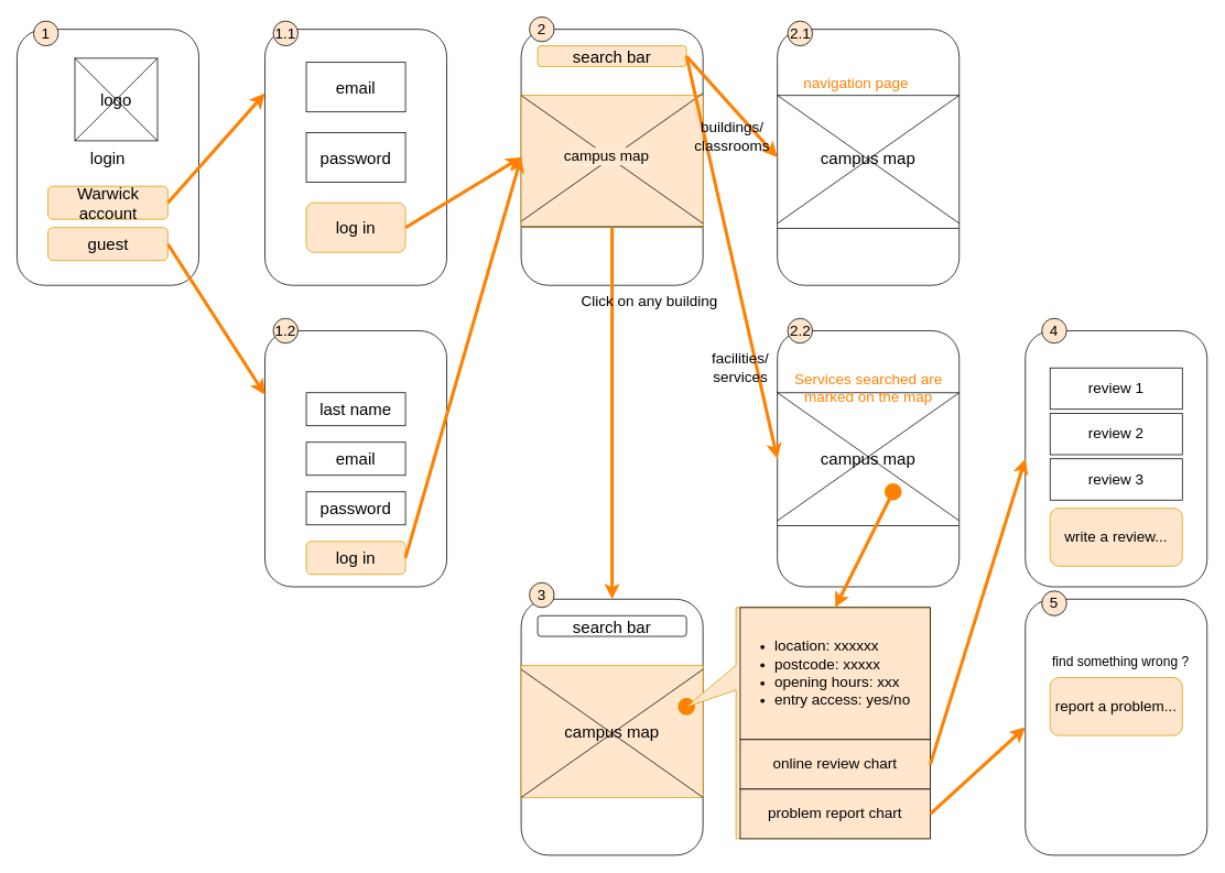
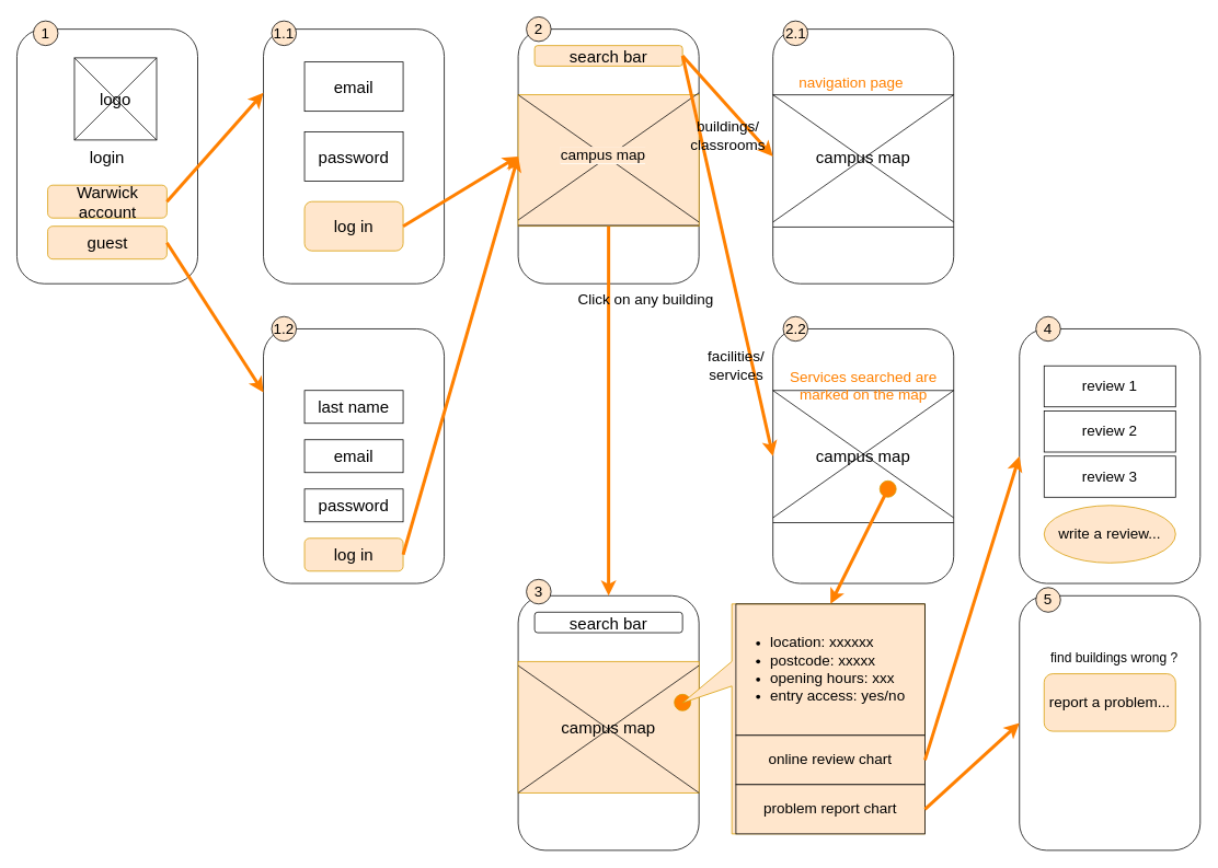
  <mxCell id="0" />
  <mxCell id="1" parent="0" />
  <mxCell id="2" value="login" style="rounded=1;whiteSpace=wrap;html=1;fontSize=20;" vertex="1" parent="1"><mxGeometry x="20" y="35" width="220" height="310" as="geometry" /></mxCell>
  <mxCell id="3" value="logo" style="whiteSpace=wrap;html=1;aspect=fixed;fontSize=20;" vertex="1" parent="1"><mxGeometry x="90" y="70" width="100" height="100" as="geometry" /></mxCell>
  <mxCell id="4" value="" style="endArrow=none;html=1;rounded=0;entryX=1;entryY=0;entryDx=0;entryDy=0;exitX=0;exitY=1;exitDx=0;exitDy=0;elbow=vertical;fontSize=20;" edge="1" parent="1" source="3" target="3"><mxGeometry width="50" height="50" relative="1" as="geometry"><mxPoint x="365" y="285" as="sourcePoint" /><mxPoint x="415" y="235" as="targetPoint" /></mxGeometry></mxCell>
  <mxCell id="5" value="" style="endArrow=none;html=1;rounded=0;entryX=0;entryY=0;entryDx=0;entryDy=0;exitX=1;exitY=1;exitDx=0;exitDy=0;fontSize=20;" edge="1" parent="1" source="3" target="3"><mxGeometry width="50" height="50" relative="1" as="geometry"><mxPoint x="365" y="285" as="sourcePoint" /><mxPoint x="415" y="235" as="targetPoint" /></mxGeometry></mxCell>
  <mxCell id="6" value="Warwick account" style="rounded=1;whiteSpace=wrap;html=1;fontSize=20;fillColor=#ffe6cc;strokeColor=#d79b00;" vertex="1" parent="1"><mxGeometry x="57.5" y="225" width="145" height="40" as="geometry" /></mxCell>
  <mxCell id="7" value="guest" style="rounded=1;whiteSpace=wrap;html=1;fontSize=20;fillColor=#ffe6cc;strokeColor=#d79b00;" vertex="1" parent="1"><mxGeometry x="57.5" y="275" width="145" height="40" as="geometry" /></mxCell>
  <mxCell id="8" value="" style="rounded=1;whiteSpace=wrap;html=1;fontSize=20;" vertex="1" parent="1"><mxGeometry x="320" y="35" width="220" height="310" as="geometry" /></mxCell>
  <mxCell id="9" value="email" style="rounded=0;whiteSpace=wrap;html=1;fontSize=20;" vertex="1" parent="1"><mxGeometry x="370" y="75" width="120" height="60" as="geometry" /></mxCell>
  <mxCell id="10" value="password" style="rounded=0;whiteSpace=wrap;html=1;fontSize=20;" vertex="1" parent="1"><mxGeometry x="370" y="160" width="120" height="60" as="geometry" /></mxCell>
  <mxCell id="11" value="log in" style="rounded=1;whiteSpace=wrap;html=1;fontSize=20;fillColor=#ffe6cc;strokeColor=#d79b00;" vertex="1" parent="1"><mxGeometry x="370" y="245" width="120" height="60" as="geometry" /></mxCell>
  <mxCell id="12" value="" style="rounded=1;whiteSpace=wrap;html=1;fontSize=20;" vertex="1" parent="1"><mxGeometry x="320" y="400" width="220" height="310" as="geometry" /></mxCell>
  <mxCell id="13" value="last name" style="rounded=0;whiteSpace=wrap;html=1;fontSize=20;" vertex="1" parent="1"><mxGeometry x="370" y="475" width="120" height="40" as="geometry" /></mxCell>
  <mxCell id="14" value="email" style="rounded=0;whiteSpace=wrap;html=1;fontSize=20;" vertex="1" parent="1"><mxGeometry x="370" y="535" width="120" height="40" as="geometry" /></mxCell>
  <mxCell id="15" value="password" style="rounded=0;whiteSpace=wrap;html=1;fontSize=20;" vertex="1" parent="1"><mxGeometry x="370" y="595" width="120" height="40" as="geometry" /></mxCell>
  <mxCell id="16" value="log in" style="rounded=1;whiteSpace=wrap;html=1;fontSize=20;fillColor=#ffe6cc;strokeColor=#d79b00;" vertex="1" parent="1"><mxGeometry x="370" y="655" width="120" height="40" as="geometry" /></mxCell>
  <mxCell id="17" value="" style="endArrow=classic;html=1;rounded=0;exitX=1;exitY=0.5;exitDx=0;exitDy=0;entryX=0;entryY=0.25;entryDx=0;entryDy=0;strokeColor=#FF8000;strokeWidth=4;fontSize=20;" edge="1" parent="1" source="6" target="8"><mxGeometry width="50" height="50" relative="1" as="geometry"><mxPoint x="450" y="425" as="sourcePoint" /><mxPoint x="500" y="375" as="targetPoint" /></mxGeometry></mxCell>
  <mxCell id="18" value="" style="endArrow=classic;html=1;rounded=0;entryX=0;entryY=0.25;entryDx=0;entryDy=0;strokeColor=#FF8000;strokeWidth=4;exitX=1;exitY=0.5;exitDx=0;exitDy=0;fontSize=20;" edge="1" parent="1" source="7" target="12"><mxGeometry width="50" height="50" relative="1" as="geometry"><mxPoint x="193" y="305" as="sourcePoint" /><mxPoint x="330" y="122" as="targetPoint" /></mxGeometry></mxCell>
  <mxCell id="19" value="&lt;font style=&quot;font-size: 20px;&quot;&gt;campus map&lt;/font&gt;" style="rounded=1;whiteSpace=wrap;html=1;fontSize=20;" vertex="1" parent="1"><mxGeometry x="630" y="35" width="220" height="310" as="geometry" /></mxCell>
  <mxCell id="20" value="" style="rounded=0;whiteSpace=wrap;html=1;fillColor=#ffe6cc;strokeColor=#d79b00;" vertex="1" parent="1"><mxGeometry x="630" y="115" width="220" height="160" as="geometry" /></mxCell>
  <mxCell id="21" value="search bar" style="rounded=1;whiteSpace=wrap;html=1;fontSize=20;fillColor=#ffe6cc;strokeColor=#d79b00;" vertex="1" parent="1"><mxGeometry x="650" y="55" width="180" height="25" as="geometry" /></mxCell>
  <mxCell id="22" value="" style="endArrow=none;html=1;rounded=0;entryX=1;entryY=0.25;entryDx=0;entryDy=0;exitX=0;exitY=0.75;exitDx=0;exitDy=0;elbow=vertical;fontSize=20;" edge="1" parent="1" source="19" target="19"><mxGeometry width="50" height="50" relative="1" as="geometry"><mxPoint x="640" y="123" as="sourcePoint" /><mxPoint x="860" y="278" as="targetPoint" /></mxGeometry></mxCell>
  <mxCell id="23" value="" style="endArrow=none;html=1;rounded=0;entryX=1;entryY=0.25;entryDx=0;entryDy=0;exitX=0;exitY=0.25;exitDx=0;exitDy=0;fontSize=20;" edge="1" parent="1"><mxGeometry width="50" height="50" relative="1" as="geometry"><mxPoint x="630" y="274" as="sourcePoint" /><mxPoint x="850" y="274" as="targetPoint" /></mxGeometry></mxCell>
  <mxCell id="24" value="" style="endArrow=classic;html=1;rounded=0;exitX=1;exitY=0.5;exitDx=0;exitDy=0;entryX=0;entryY=0.5;entryDx=0;entryDy=0;strokeColor=#FF8000;strokeWidth=4;fontSize=20;" edge="1" parent="1" source="11" target="19"><mxGeometry width="50" height="50" relative="1" as="geometry"><mxPoint x="193" y="305" as="sourcePoint" /><mxPoint x="330" y="122" as="targetPoint" /></mxGeometry></mxCell>
  <mxCell id="25" value="" style="endArrow=classic;html=1;rounded=0;exitX=1;exitY=0.5;exitDx=0;exitDy=0;entryX=0;entryY=0.5;entryDx=0;entryDy=0;strokeColor=#FF8000;strokeWidth=4;fontSize=20;" edge="1" parent="1" source="16" target="19"><mxGeometry width="50" height="50" relative="1" as="geometry"><mxPoint x="203" y="315" as="sourcePoint" /><mxPoint x="340" y="132" as="targetPoint" /></mxGeometry></mxCell>
  <mxCell id="26" value="&lt;font style=&quot;font-size: 20px;&quot;&gt;campus map&lt;/font&gt;" style="rounded=1;whiteSpace=wrap;html=1;fontSize=20;" vertex="1" parent="1"><mxGeometry x="940" y="35" width="220" height="310" as="geometry" /></mxCell>
  <mxCell id="27" value="&lt;font style=&quot;font-size: 20px;&quot;&gt;campus map&lt;/font&gt;" style="rounded=1;whiteSpace=wrap;html=1;fontSize=20;" vertex="1" parent="1"><mxGeometry x="940" y="400" width="220" height="310" as="geometry" /></mxCell>
  <mxCell id="28" value="" style="endArrow=none;html=1;rounded=0;entryX=1;entryY=0.75;entryDx=0;entryDy=0;exitX=0;exitY=0.25;exitDx=0;exitDy=0;fontSize=20;" edge="1" parent="1"><mxGeometry width="50" height="50" relative="1" as="geometry"><mxPoint x="940" y="115" as="sourcePoint" /><mxPoint x="1160" y="270" as="targetPoint" /></mxGeometry></mxCell>
  <mxCell id="29" value="" style="endArrow=none;html=1;rounded=0;entryX=1;entryY=0.25;entryDx=0;entryDy=0;exitX=0;exitY=0.75;exitDx=0;exitDy=0;elbow=vertical;fontSize=20;" edge="1" parent="1"><mxGeometry width="50" height="50" relative="1" as="geometry"><mxPoint x="940" y="270" as="sourcePoint" /><mxPoint x="1160" y="115" as="targetPoint" /></mxGeometry></mxCell>
  <mxCell id="30" value="" style="endArrow=none;html=1;rounded=0;entryX=1;entryY=0.25;entryDx=0;entryDy=0;exitX=0;exitY=0.25;exitDx=0;exitDy=0;fontSize=20;" edge="1" parent="1"><mxGeometry width="50" height="50" relative="1" as="geometry"><mxPoint x="940" y="115" as="sourcePoint" /><mxPoint x="1160" y="115" as="targetPoint" /></mxGeometry></mxCell>
  <mxCell id="31" value="" style="endArrow=none;html=1;rounded=0;entryX=1;entryY=0.25;entryDx=0;entryDy=0;exitX=0;exitY=0.25;exitDx=0;exitDy=0;fontSize=20;" edge="1" parent="1"><mxGeometry width="50" height="50" relative="1" as="geometry"><mxPoint x="940" y="276" as="sourcePoint" /><mxPoint x="1160" y="276" as="targetPoint" /></mxGeometry></mxCell>
  <mxCell id="32" value="" style="endArrow=none;html=1;rounded=0;entryX=1;entryY=0.75;entryDx=0;entryDy=0;exitX=0;exitY=0.25;exitDx=0;exitDy=0;fontSize=20;" edge="1" parent="1"><mxGeometry width="50" height="50" relative="1" as="geometry"><mxPoint x="940" y="475" as="sourcePoint" /><mxPoint x="1160" y="630" as="targetPoint" /></mxGeometry></mxCell>
  <mxCell id="33" value="" style="endArrow=none;html=1;rounded=0;entryX=1;entryY=0.25;entryDx=0;entryDy=0;exitX=0;exitY=0.75;exitDx=0;exitDy=0;elbow=vertical;fontSize=20;" edge="1" parent="1"><mxGeometry width="50" height="50" relative="1" as="geometry"><mxPoint x="940" y="630" as="sourcePoint" /><mxPoint x="1160" y="475" as="targetPoint" /></mxGeometry></mxCell>
  <mxCell id="34" value="" style="endArrow=none;html=1;rounded=0;entryX=1;entryY=0.25;entryDx=0;entryDy=0;exitX=0;exitY=0.25;exitDx=0;exitDy=0;fontSize=20;" edge="1" parent="1"><mxGeometry width="50" height="50" relative="1" as="geometry"><mxPoint x="940" y="475" as="sourcePoint" /><mxPoint x="1160" y="475" as="targetPoint" /></mxGeometry></mxCell>
  <mxCell id="35" value="" style="endArrow=none;html=1;rounded=0;entryX=1;entryY=0.25;entryDx=0;entryDy=0;exitX=0;exitY=0.25;exitDx=0;exitDy=0;fontSize=20;" edge="1" parent="1"><mxGeometry width="50" height="50" relative="1" as="geometry"><mxPoint x="940" y="636" as="sourcePoint" /><mxPoint x="1160" y="636" as="targetPoint" /></mxGeometry></mxCell>
  <mxCell id="36" value="" style="endArrow=classic;html=1;rounded=0;exitX=1;exitY=0.5;exitDx=0;exitDy=0;entryX=0;entryY=0.5;entryDx=0;entryDy=0;strokeColor=#FF8000;strokeWidth=4;fontSize=20;" edge="1" parent="1" source="21" target="27"><mxGeometry width="50" height="50" relative="1" as="geometry"><mxPoint x="193" y="305" as="sourcePoint" /><mxPoint x="330" y="122" as="targetPoint" /></mxGeometry></mxCell>
  <mxCell id="37" value="" style="endArrow=classic;html=1;rounded=0;exitX=1;exitY=0.5;exitDx=0;exitDy=0;entryX=0;entryY=0.5;entryDx=0;entryDy=0;strokeColor=#FF8000;strokeWidth=4;fontSize=20;" edge="1" parent="1" source="21" target="26"><mxGeometry width="50" height="50" relative="1" as="geometry"><mxPoint x="203" y="315" as="sourcePoint" /><mxPoint x="340" y="132" as="targetPoint" /></mxGeometry></mxCell>
  <mxCell id="38" value="&lt;font style=&quot;font-size: 18px;&quot;&gt;buildings/&lt;br&gt;classrooms&lt;/font&gt;" style="text;html=1;align=center;verticalAlign=middle;resizable=0;points=[];autosize=1;strokeColor=none;fillColor=none;" vertex="1" parent="1"><mxGeometry x="830" y="135" width="110" height="60" as="geometry" /></mxCell>
  <mxCell id="39" value="&lt;font size=&quot;4&quot;&gt;facilities/&lt;br&gt;services&lt;br&gt;&lt;/font&gt;" style="text;html=1;align=center;verticalAlign=middle;resizable=0;points=[];autosize=1;strokeColor=none;fillColor=none;" vertex="1" parent="1"><mxGeometry x="850" y="415" width="90" height="60" as="geometry" /></mxCell>
  <mxCell id="40" value="&lt;font color=&quot;#ff8000&quot; style=&quot;font-size: 18px;&quot;&gt;navigation page&lt;/font&gt;" style="text;html=1;align=center;verticalAlign=middle;resizable=0;points=[];autosize=1;strokeColor=none;fillColor=none;" vertex="1" parent="1"><mxGeometry x="960" y="85" width="150" height="30" as="geometry" /></mxCell>
  <mxCell id="41" value="&lt;font style=&quot;font-size: 18px;&quot; color=&quot;#ff8000&quot;&gt;Services searched are &lt;br&gt;marked on the map&lt;/font&gt;" style="text;html=1;align=center;verticalAlign=middle;resizable=0;points=[];autosize=1;strokeColor=none;fillColor=none;" vertex="1" parent="1"><mxGeometry x="950" y="440" width="200" height="60" as="geometry" /></mxCell>
  <mxCell id="42" value="&lt;font style=&quot;font-size: 20px;&quot;&gt;campus map&lt;/font&gt;" style="rounded=1;whiteSpace=wrap;html=1;fontSize=20;" vertex="1" parent="1"><mxGeometry x="630" y="725" width="220" height="310" as="geometry" /></mxCell>
  <mxCell id="43" value="&lt;span style=&quot;caret-color: rgb(0, 0, 0); color: rgb(0, 0, 0); font-family: Helvetica; font-size: 20px; font-style: normal; font-variant-caps: normal; font-weight: 400; letter-spacing: normal; text-align: center; text-indent: 0px; text-transform: none; word-spacing: 0px; -webkit-text-stroke-width: 0px; text-decoration: none; float: none; display: inline !important;&quot;&gt;campus map&lt;/span&gt;" style="rounded=0;whiteSpace=wrap;html=1;fillColor=#ffe6cc;strokeColor=#d79b00;" vertex="1" parent="1"><mxGeometry x="630" y="805" width="220" height="160" as="geometry" /></mxCell>
  <mxCell id="44" value="search bar" style="rounded=1;whiteSpace=wrap;html=1;fontSize=20;" vertex="1" parent="1"><mxGeometry x="650" y="745" width="180" height="25" as="geometry" /></mxCell>
  <mxCell id="45" value="" style="endArrow=none;html=1;rounded=0;entryX=1;entryY=0.25;entryDx=0;entryDy=0;exitX=0;exitY=0.75;exitDx=0;exitDy=0;elbow=vertical;fontSize=20;" edge="1" parent="1"><mxGeometry width="50" height="50" relative="1" as="geometry"><mxPoint x="630" y="965" as="sourcePoint" /><mxPoint x="850" y="810" as="targetPoint" /></mxGeometry></mxCell>
  <mxCell id="46" value="" style="endArrow=none;html=1;rounded=0;entryX=1;entryY=0.75;entryDx=0;entryDy=0;exitX=0;exitY=0.25;exitDx=0;exitDy=0;fontSize=20;" edge="1" parent="1"><mxGeometry width="50" height="50" relative="1" as="geometry"><mxPoint x="630" y="810" as="sourcePoint" /><mxPoint x="850" y="965" as="targetPoint" /></mxGeometry></mxCell>
  <mxCell id="47" value="" style="endArrow=classic;html=1;rounded=0;entryX=0.5;entryY=0;entryDx=0;entryDy=0;strokeColor=#FF8000;strokeWidth=4;fontSize=20;" edge="1" parent="1" target="42"><mxGeometry width="50" height="50" relative="1" as="geometry"><mxPoint x="740" y="275" as="sourcePoint" /><mxPoint x="640" y="200" as="targetPoint" /></mxGeometry></mxCell>
  <mxCell id="48" value="&lt;font style=&quot;font-size: 18px;&quot;&gt;Click on any building&lt;/font&gt;&lt;font size=&quot;4&quot;&gt;&lt;br&gt;&lt;/font&gt;" style="text;html=1;align=center;verticalAlign=middle;resizable=0;points=[];autosize=1;strokeColor=none;fillColor=none;" vertex="1" parent="1"><mxGeometry x="690" y="350" width="190" height="30" as="geometry" /></mxCell>
  <mxCell id="49" value="" style="ellipse;whiteSpace=wrap;html=1;aspect=fixed;fillColor=#FF8000;strokeColor=#d79b00;" vertex="1" parent="1"><mxGeometry x="820" y="845" width="20" height="20" as="geometry" /></mxCell>
  <mxCell id="50" value="&lt;div&gt;&lt;font size=&quot;4&quot;&gt;&lt;br&gt;&lt;/font&gt;&lt;/div&gt;" style="shape=callout;whiteSpace=wrap;html=1;perimeter=calloutPerimeter;position2=0.43;size=60;position=0.25;base=30;direction=south;fillColor=#ffe6cc;strokeColor=#d79b00;align=left;" vertex="1" parent="1"><mxGeometry x="830" y="735" width="295" height="280" as="geometry" /></mxCell>
  <mxCell id="51" value="&lt;ul style=&quot;border-color: var(--border-color); font-size: 18px;&quot;&gt;&lt;li style=&quot;border-color: var(--border-color);&quot;&gt;location: xxxxxx&lt;br style=&quot;border-color: var(--border-color);&quot;&gt;&lt;/li&gt;&lt;li style=&quot;border-color: var(--border-color);&quot;&gt;&lt;span style=&quot;border-color: var(--border-color);&quot;&gt;postcode: xxxxx&lt;/span&gt;&lt;br style=&quot;border-color: var(--border-color);&quot;&gt;&lt;/li&gt;&lt;li style=&quot;border-color: var(--border-color);&quot;&gt;&lt;span style=&quot;border-color: var(--border-color);&quot;&gt;opening hours:&amp;nbsp;&lt;/span&gt;&lt;span style=&quot;border-color: var(--border-color);&quot;&gt;xxx&lt;/span&gt;&lt;/li&gt;&lt;li&gt;&lt;span style=&quot;&quot;&gt;entry access: yes/no&lt;/span&gt;&lt;br&gt;&lt;/li&gt;&lt;/ul&gt;" style="whiteSpace=wrap;html=1;labelBackgroundColor=none;fillColor=none;align=left;" vertex="1" parent="1"><mxGeometry x="895" y="735" width="230" height="160" as="geometry" /></mxCell>
  <mxCell id="52" value="&lt;font style=&quot;font-size: 18px;&quot;&gt;online review chart&lt;/font&gt;" style="rounded=0;whiteSpace=wrap;html=1;fillColor=#ffe6cc;" vertex="1" parent="1"><mxGeometry x="895" y="895" width="230" height="60" as="geometry" /></mxCell>
  <mxCell id="53" value="&lt;font style=&quot;font-size: 18px;&quot;&gt;problem report chart&lt;/font&gt;" style="rounded=0;whiteSpace=wrap;html=1;fillColor=#ffe6cc;" vertex="1" parent="1"><mxGeometry x="895" y="955" width="230" height="60" as="geometry" /></mxCell>
  <mxCell id="54" value="" style="rounded=1;whiteSpace=wrap;html=1;fontSize=20;" vertex="1" parent="1"><mxGeometry x="1240" y="400" width="220" height="310" as="geometry" /></mxCell>
  <mxCell id="55" value="" style="rounded=1;whiteSpace=wrap;html=1;fontSize=20;" vertex="1" parent="1"><mxGeometry x="1240" y="725" width="220" height="310" as="geometry" /></mxCell>
  <mxCell id="56" value="" style="endArrow=classic;html=1;rounded=0;exitX=1;exitY=0.5;exitDx=0;exitDy=0;entryX=0;entryY=0.5;entryDx=0;entryDy=0;strokeColor=#FF8000;strokeWidth=4;fontSize=20;" edge="1" parent="1" source="52" target="54"><mxGeometry width="50" height="50" relative="1" as="geometry"><mxPoint x="1200" y="965" as="sourcePoint" /><mxPoint x="1215" y="915" as="targetPoint" /></mxGeometry></mxCell>
  <mxCell id="57" value="" style="endArrow=classic;html=1;rounded=0;exitX=1;exitY=0.5;exitDx=0;exitDy=0;entryX=0;entryY=0.5;entryDx=0;entryDy=0;strokeColor=#FF8000;strokeWidth=4;fontSize=20;" edge="1" parent="1" source="53" target="55"><mxGeometry width="50" height="50" relative="1" as="geometry"><mxPoint x="1190" y="1055" as="sourcePoint" /><mxPoint x="1195" y="1180" as="targetPoint" /></mxGeometry></mxCell>
  <mxCell id="58" value="&lt;font style=&quot;font-size: 18px;&quot;&gt;1&lt;/font&gt;" style="ellipse;whiteSpace=wrap;html=1;aspect=fixed;fillColor=#ffe6cc;" vertex="1" parent="1"><mxGeometry x="40" y="25" width="30" height="30" as="geometry" /></mxCell>
  <mxCell id="59" value="&lt;font style=&quot;font-size: 18px;&quot;&gt;1.1&lt;/font&gt;" style="ellipse;whiteSpace=wrap;html=1;aspect=fixed;fillColor=#ffe6cc;" vertex="1" parent="1"><mxGeometry x="330" y="25" width="30" height="30" as="geometry" /></mxCell>
  <mxCell id="60" value="&lt;font style=&quot;font-size: 18px;&quot;&gt;1.2&lt;/font&gt;" style="ellipse;whiteSpace=wrap;html=1;aspect=fixed;fillColor=#ffe6cc;" vertex="1" parent="1"><mxGeometry x="330" y="385" width="30" height="30" as="geometry" /></mxCell>
  <mxCell id="61" value="&lt;font style=&quot;font-size: 18px;&quot;&gt;2&lt;/font&gt;" style="ellipse;whiteSpace=wrap;html=1;aspect=fixed;fillColor=#ffe6cc;" vertex="1" parent="1"><mxGeometry x="640" y="20" width="30" height="30" as="geometry" /></mxCell>
  <mxCell id="62" value="&lt;font style=&quot;font-size: 18px;&quot;&gt;2.1&lt;/font&gt;" style="ellipse;whiteSpace=wrap;html=1;aspect=fixed;fillColor=#ffe6cc;" vertex="1" parent="1"><mxGeometry x="952.5" y="25" width="30" height="30" as="geometry" /></mxCell>
  <mxCell id="63" value="&lt;font style=&quot;font-size: 18px;&quot;&gt;2.2&lt;/font&gt;" style="ellipse;whiteSpace=wrap;html=1;aspect=fixed;fillColor=#ffe6cc;" vertex="1" parent="1"><mxGeometry x="952.5" y="385" width="30" height="30" as="geometry" /></mxCell>
  <mxCell id="64" value="&lt;font style=&quot;font-size: 18px;&quot;&gt;3&lt;/font&gt;" style="ellipse;whiteSpace=wrap;html=1;aspect=fixed;fillColor=#ffe6cc;" vertex="1" parent="1"><mxGeometry x="640" y="705" width="30" height="30" as="geometry" /></mxCell>
  <mxCell id="65" value="&lt;font style=&quot;font-size: 18px;&quot;&gt;4&lt;/font&gt;" style="ellipse;whiteSpace=wrap;html=1;aspect=fixed;fillColor=#ffe6cc;fontSize=18;" vertex="1" parent="1"><mxGeometry x="1260" y="385" width="30" height="30" as="geometry" /></mxCell>
  <mxCell id="66" value="&lt;font style=&quot;font-size: 18px;&quot;&gt;5&lt;/font&gt;" style="ellipse;whiteSpace=wrap;html=1;aspect=fixed;fillColor=#ffe6cc;" vertex="1" parent="1"><mxGeometry x="1260" y="715" width="30" height="30" as="geometry" /></mxCell>
  <mxCell id="67" value="" style="endArrow=none;html=1;rounded=0;entryX=1;entryY=0.75;entryDx=0;entryDy=0;exitX=0;exitY=0.25;exitDx=0;exitDy=0;fontSize=20;" edge="1" parent="1"><mxGeometry width="50" height="50" relative="1" as="geometry"><mxPoint x="630" y="115" as="sourcePoint" /><mxPoint x="850" y="270" as="targetPoint" /></mxGeometry></mxCell>
  <mxCell id="68" value="&lt;font style=&quot;font-size: 18px; background-color: rgb(255, 230, 204);&quot;&gt;campus map&lt;/font&gt;" style="edgeLabel;html=1;align=center;verticalAlign=middle;resizable=0;points=[];" vertex="1" connectable="0" parent="67"><mxGeometry x="-0.062" y="-1" relative="1" as="geometry"><mxPoint as="offset" /></mxGeometry></mxCell>
- <mxCell id="69" value="&lt;font style=&quot;font-size: 18px;&quot;&gt;write a review...&lt;/font&gt;" style="rounded=1;whiteSpace=wrap;html=1;fillColor=#ffe6cc;strokeColor=#d79b00;" vertex="1" parent="1"><mxGeometry x="1270" y="615" width="160" height="70" as="geometry" /></mxCell>
+ <mxCell id="69" value="&lt;font style=&quot;font-size: 18px;&quot;&gt;write a review...&lt;/font&gt;" style="ellipse;whiteSpace=wrap;html=1;fillColor=#ffe6cc;strokeColor=#d79b00;" vertex="1" parent="1"><mxGeometry x="1270" y="615" width="160" height="70" as="geometry" /></mxCell>
  <mxCell id="70" value="review 1" style="rounded=0;whiteSpace=wrap;html=1;fontSize=18;" vertex="1" parent="1"><mxGeometry x="1270" y="445" width="160" height="50" as="geometry" /></mxCell>
  <mxCell id="71" value="review 2" style="rounded=0;whiteSpace=wrap;html=1;fontSize=18;" vertex="1" parent="1"><mxGeometry x="1270" y="500" width="160" height="50" as="geometry" /></mxCell>
  <mxCell id="72" value="review 3" style="rounded=0;whiteSpace=wrap;html=1;fontSize=18;" vertex="1" parent="1"><mxGeometry x="1270" y="555" width="160" height="50" as="geometry" /></mxCell>
  <mxCell id="73" value="&lt;font style=&quot;font-size: 18px;&quot;&gt;report a problem...&lt;/font&gt;" style="rounded=1;whiteSpace=wrap;html=1;fillColor=#ffe6cc;strokeColor=#d79b00;" vertex="1" parent="1"><mxGeometry x="1270" y="820" width="160" height="70" as="geometry" /></mxCell>
- <mxCell id="74" value="&lt;font style=&quot;font-size: 16px;&quot;&gt;find something wrong ?&lt;/font&gt;" style="text;html=1;align=center;verticalAlign=middle;resizable=0;points=[];autosize=1;strokeColor=none;fillColor=none;" vertex="1" parent="1"><mxGeometry x="1260" y="785" width="190" height="30" as="geometry" /></mxCell>
+ <mxCell id="74" value="&lt;font style=&quot;font-size: 16px;&quot;&gt;find buildings wrong ?&lt;/font&gt;" style="text;html=1;align=center;verticalAlign=middle;resizable=0;points=[];autosize=1;strokeColor=none;fillColor=none;" vertex="1" parent="1"><mxGeometry x="1260" y="785" width="190" height="30" as="geometry" /></mxCell>
  <mxCell id="75" value="" style="ellipse;whiteSpace=wrap;html=1;aspect=fixed;fillColor=#FF8000;strokeColor=#d79b00;" vertex="1" parent="1"><mxGeometry x="1070" y="585" width="20" height="20" as="geometry" /></mxCell>
  <mxCell id="76" value="" style="endArrow=classic;html=1;rounded=0;entryX=0.5;entryY=0;entryDx=0;entryDy=0;strokeColor=#FF8000;strokeWidth=4;fontSize=20;" edge="1" parent="1" target="51"><mxGeometry width="50" height="50" relative="1" as="geometry"><mxPoint x="1080" y="595" as="sourcePoint" /><mxPoint x="1250" y="565" as="targetPoint" /></mxGeometry></mxCell>
